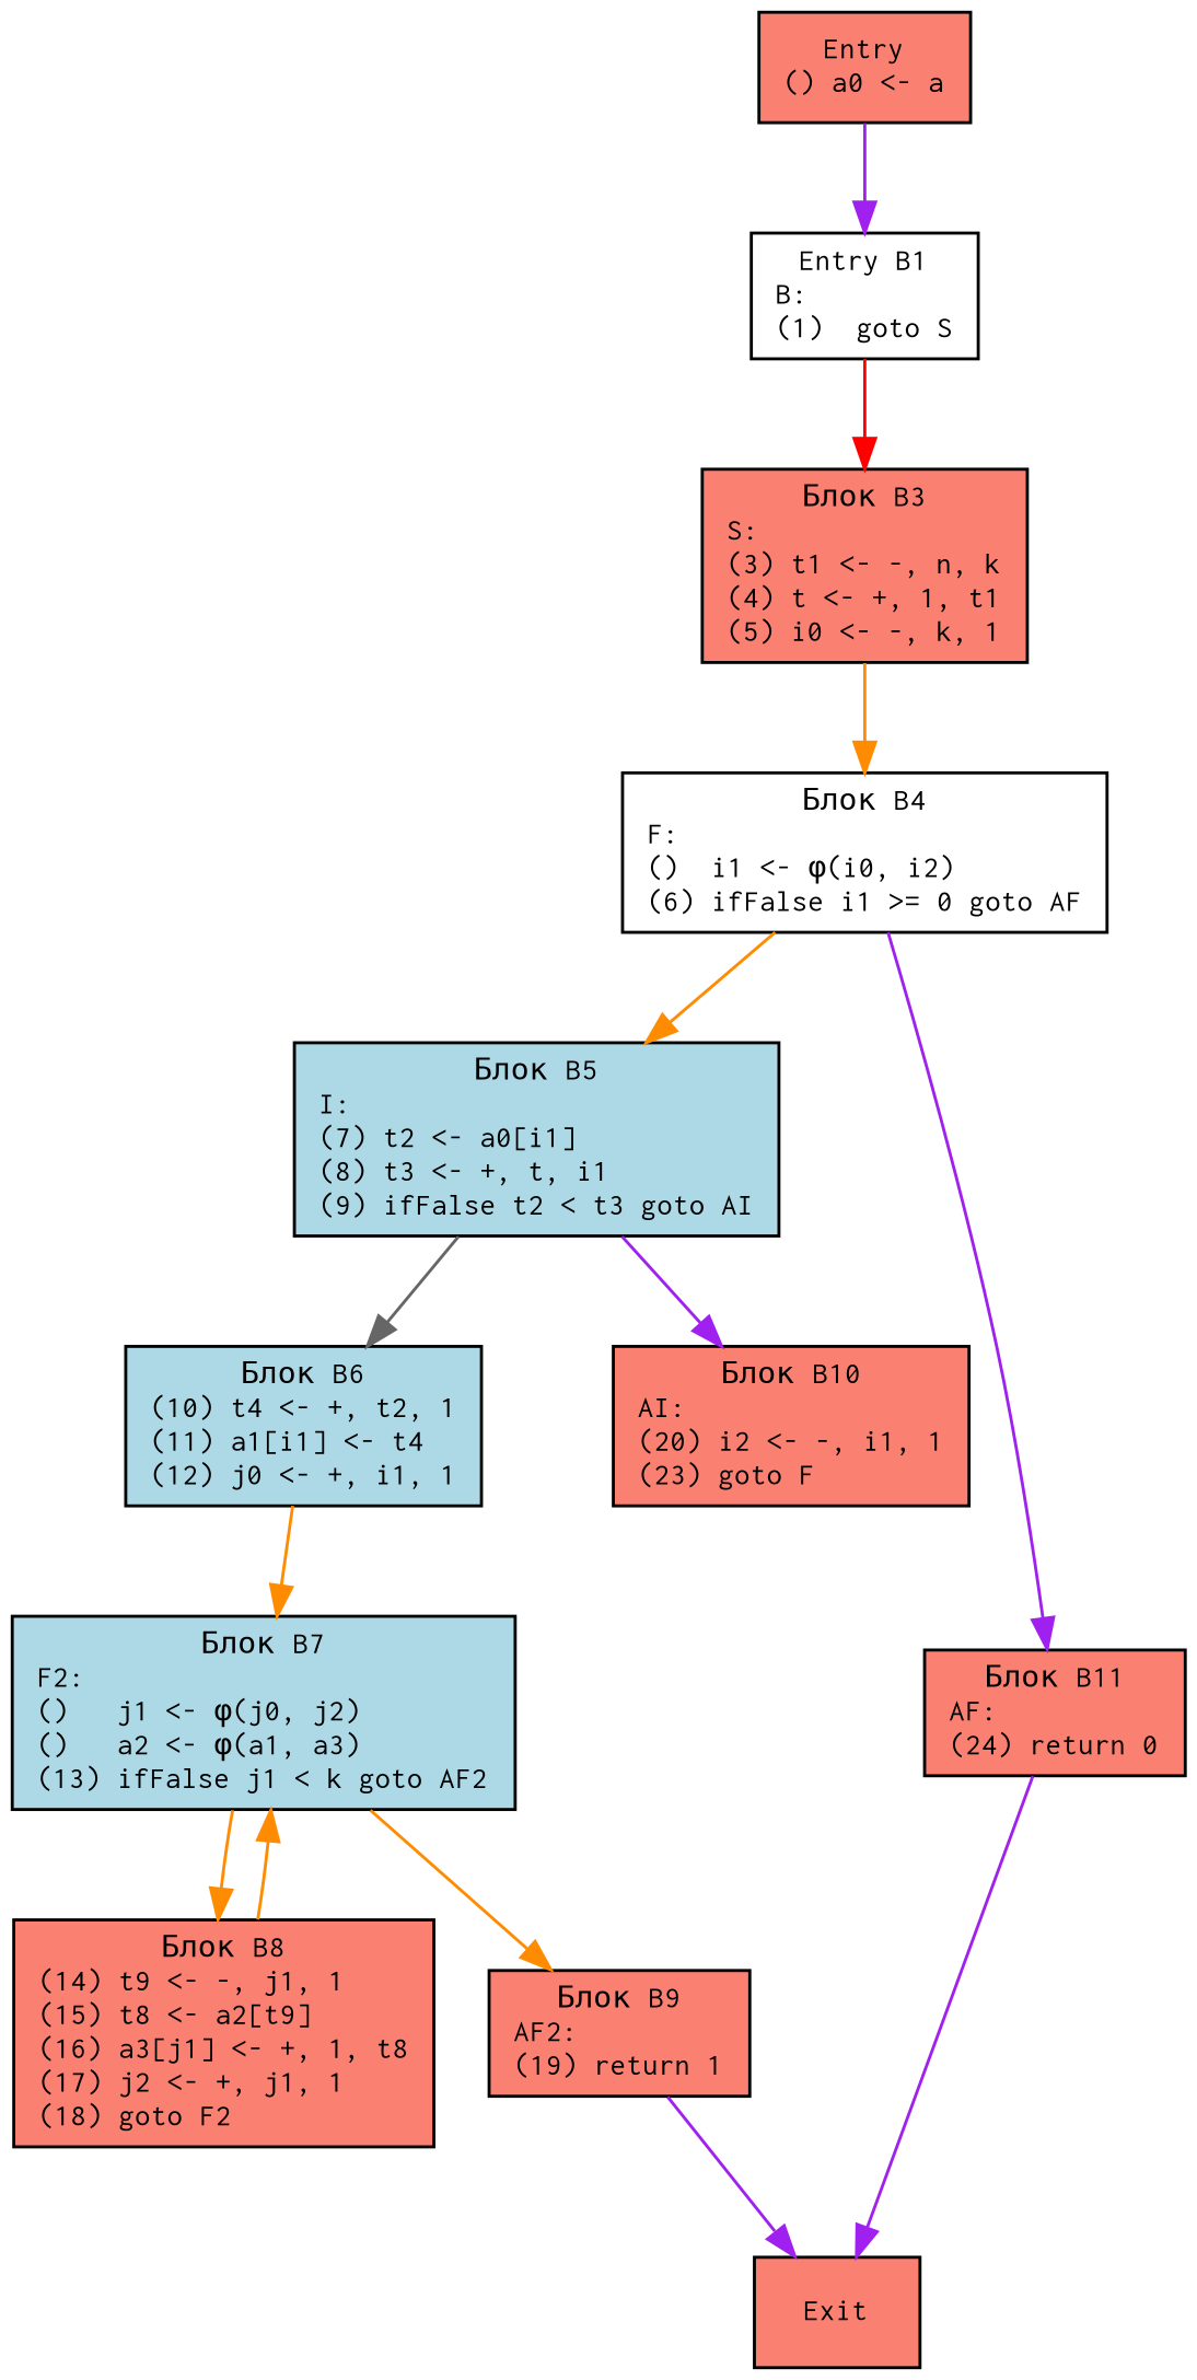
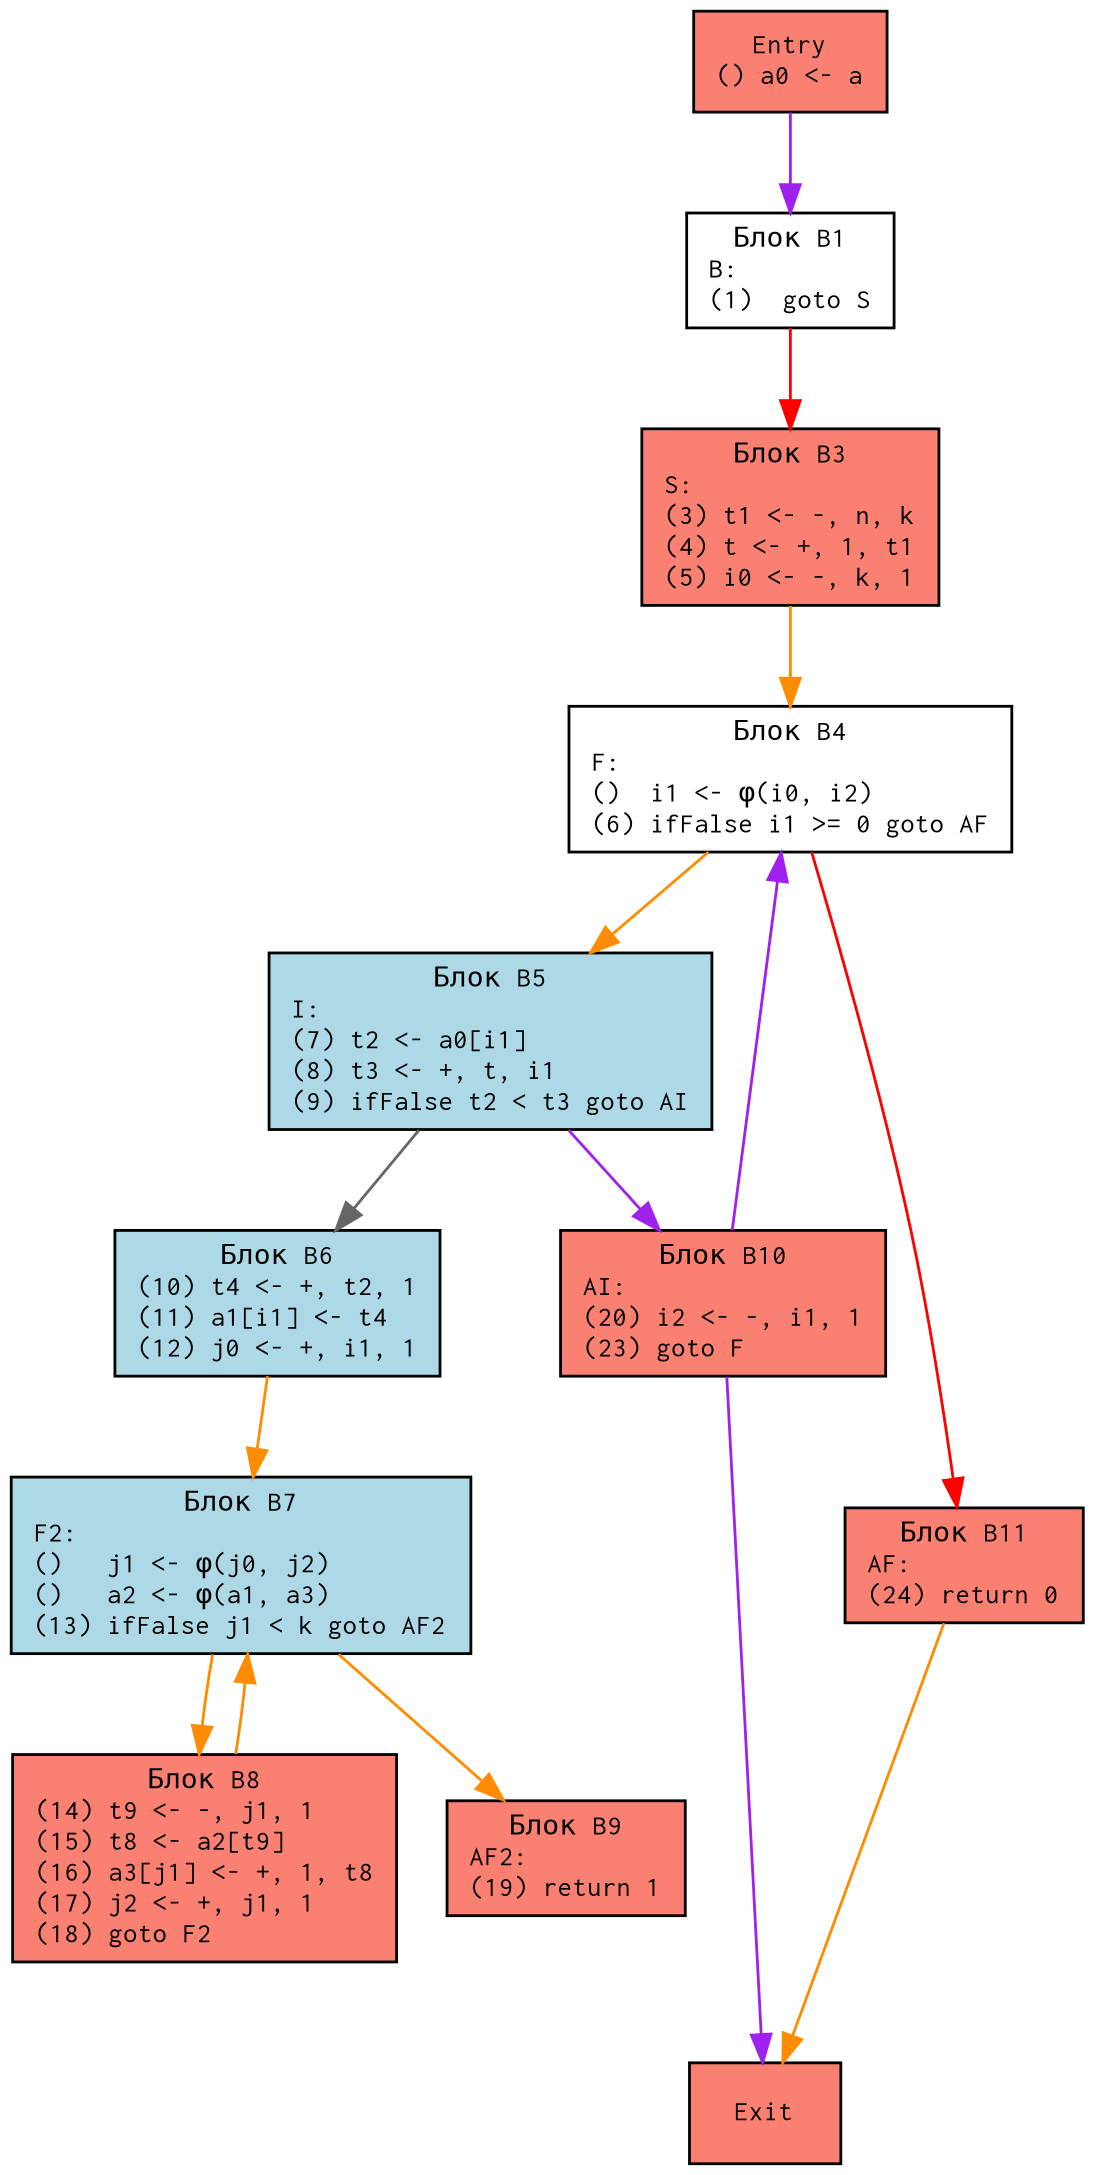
  digraph {
    node [fillcolor=salmon fontname=Courier fontsize=10 shape=box style=filled]
    edge [color=darkorange]
    n1 [label="Entry\n() a0 <- a\l"]
-   n2 [fillcolor=white label="Entry B1\nB:\l(1)  goto S\l"]
+   n2 [fillcolor=white label="Блок B1\nB:\l(1)  goto S\l"]
    n3 [label="Блок B3\nS:\l(3) t1 <- -, n, k\l(4) t <- +, 1, t1\l(5) i0 <- -, k, 1\l"]
    n4 [fillcolor=white label="Блок B4\nF:\l()  i1 <- φ(i0, i2)\l(6) ifFalse i1 >= 0 goto AF\l"]
    n5 [fillcolor=lightblue label="Блок B5\nI:\l(7) t2 <- a0[i1]\l(8) t3 <- +, t, i1\l(9) ifFalse t2 < t3 goto AI\l"]
    n6 [label="Блок B11\nAF:\l(24) return 0\l"]
    n7 [fillcolor=lightblue label="Блок B6\n(10) t4 <- +, t2, 1\l(11) a1[i1] <- t4\l(12) j0 <- +, i1, 1\l"]
    n8 [label="Блок B10\nAI:\l(20) i2 <- -, i1, 1\l(23) goto F\l"]
    n9 [label=Exit]
    n10 [fillcolor=lightblue label="Блок B7\nF2:\l()   j1 <- φ(j0, j2)\l()   a2 <- φ(a1, a3)\l(13) ifFalse j1 < k goto AF2\l"]
    n11 [label="Блок B8\n(14) t9 <- -, j1, 1\l(15) t8 <- a2[t9]\l(16) a3[j1] <- +, 1, t8\l(17) j2 <- +, j1, 1\l(18) goto F2\l"]
    n12 [label="Блок B9\nAF2:\l(19) return 1\l"]
    n1 -> n2 [color=purple]
    n2 -> n3 [color=red]
    n3 -> n4
    n4 -> n5
-   n4 -> n6 [color=purple]
+   n4 -> n6 [color=red]
    n5 -> n7 [color=gray40]
    n5 -> n8 [color=purple]
-   n6 -> n9 [color=purple]
+   n6 -> n9
    n7 -> n10
+   n8 -> n4 [color=purple]
    n10 -> n11
    n10 -> n12
    n11 -> n10
-   n12 -> n9 [color=purple]
+   n8 -> n9 [color=purple]
  }
